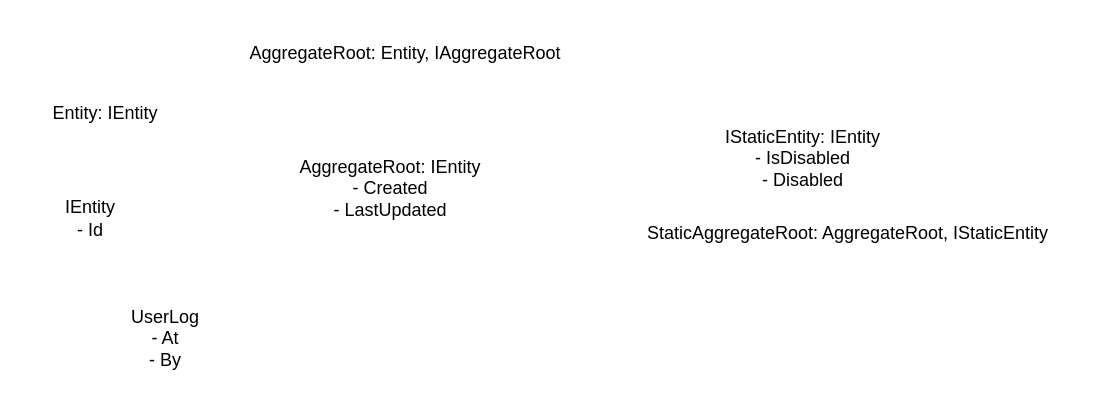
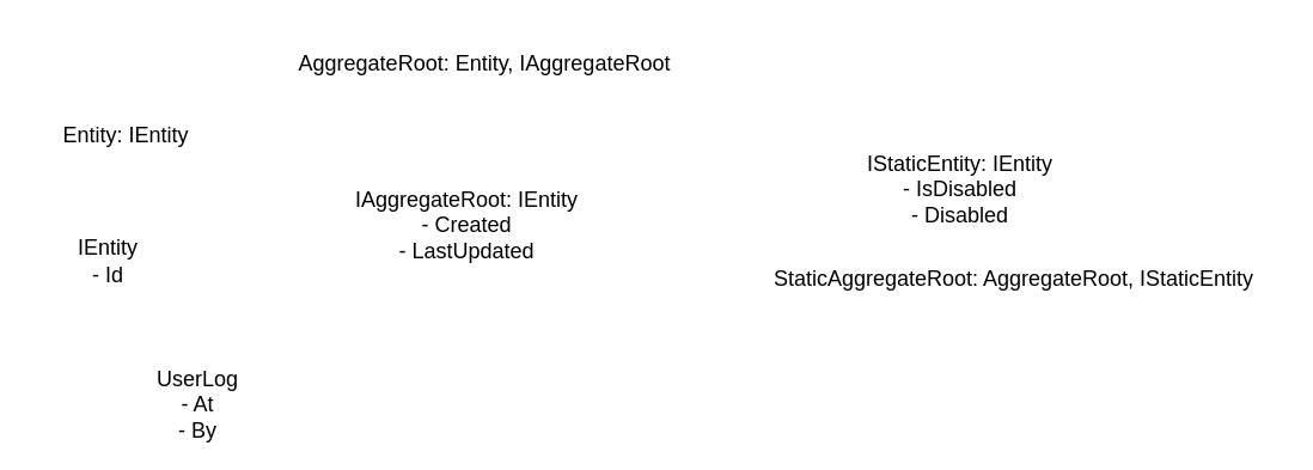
  <mxCell id="0" />
  <mxCell id="1" parent="0" />
  <mxCell id="2" value="Entity: IEntity" style="text;html=1;strokeColor=none;fillColor=none;align=center;verticalAlign=middle;whiteSpace=wrap;rounded=0;" vertex="1" parent="1"><mxGeometry x="20" y="60" width="100" height="30" as="geometry" /></mxCell>
  <mxCell id="3" value="IEntity&lt;br&gt;- Id" style="text;html=1;strokeColor=none;fillColor=none;align=center;verticalAlign=middle;whiteSpace=wrap;rounded=0;" vertex="1" parent="1"><mxGeometry x="30" y="130" width="60" height="30" as="geometry" /></mxCell>
  <mxCell id="4" value="AggregateRoot: Entity, IAggregateRoot" style="text;html=1;strokeColor=none;fillColor=none;align=center;verticalAlign=middle;whiteSpace=wrap;rounded=0;" vertex="1" parent="1"><mxGeometry x="150" y="20" width="240" height="30" as="geometry" /></mxCell>
- <mxCell id="5" value="AggregateRoot: IEntity&lt;br&gt;- Created&lt;br&gt;- LastUpdated" style="text;html=1;strokeColor=none;fillColor=none;align=center;verticalAlign=middle;whiteSpace=wrap;rounded=0;" vertex="1" parent="1"><mxGeometry x="180" y="110" width="160" height="30" as="geometry" /></mxCell>
+ <mxCell id="5" value="IAggregateRoot: IEntity&lt;br&gt;- Created&lt;br&gt;- LastUpdated" style="text;html=1;strokeColor=none;fillColor=none;align=center;verticalAlign=middle;whiteSpace=wrap;rounded=0;" vertex="1" parent="1"><mxGeometry x="180" y="110" width="160" height="30" as="geometry" /></mxCell>
  <mxCell id="6" value="UserLog&lt;br&gt;- At&lt;br&gt;- By" style="text;html=1;strokeColor=none;fillColor=none;align=center;verticalAlign=middle;whiteSpace=wrap;rounded=0;" vertex="1" parent="1"><mxGeometry x="80" y="210" width="60" height="30" as="geometry" /></mxCell>
  <mxCell id="7" value="StaticAggregateRoot: AggregateRoot, IStaticEntity" style="text;html=1;strokeColor=none;fillColor=none;align=center;verticalAlign=middle;whiteSpace=wrap;rounded=0;" vertex="1" parent="1"><mxGeometry x="420" y="140" width="290" height="30" as="geometry" /></mxCell>
  <mxCell id="8" value="IStaticEntity: IEntity&lt;br&gt;- IsDisabled&lt;br&gt;- Disabled" style="text;html=1;strokeColor=none;fillColor=none;align=center;verticalAlign=middle;whiteSpace=wrap;rounded=0;" vertex="1" parent="1"><mxGeometry x="460" y="90" width="150" height="30" as="geometry" /></mxCell>
